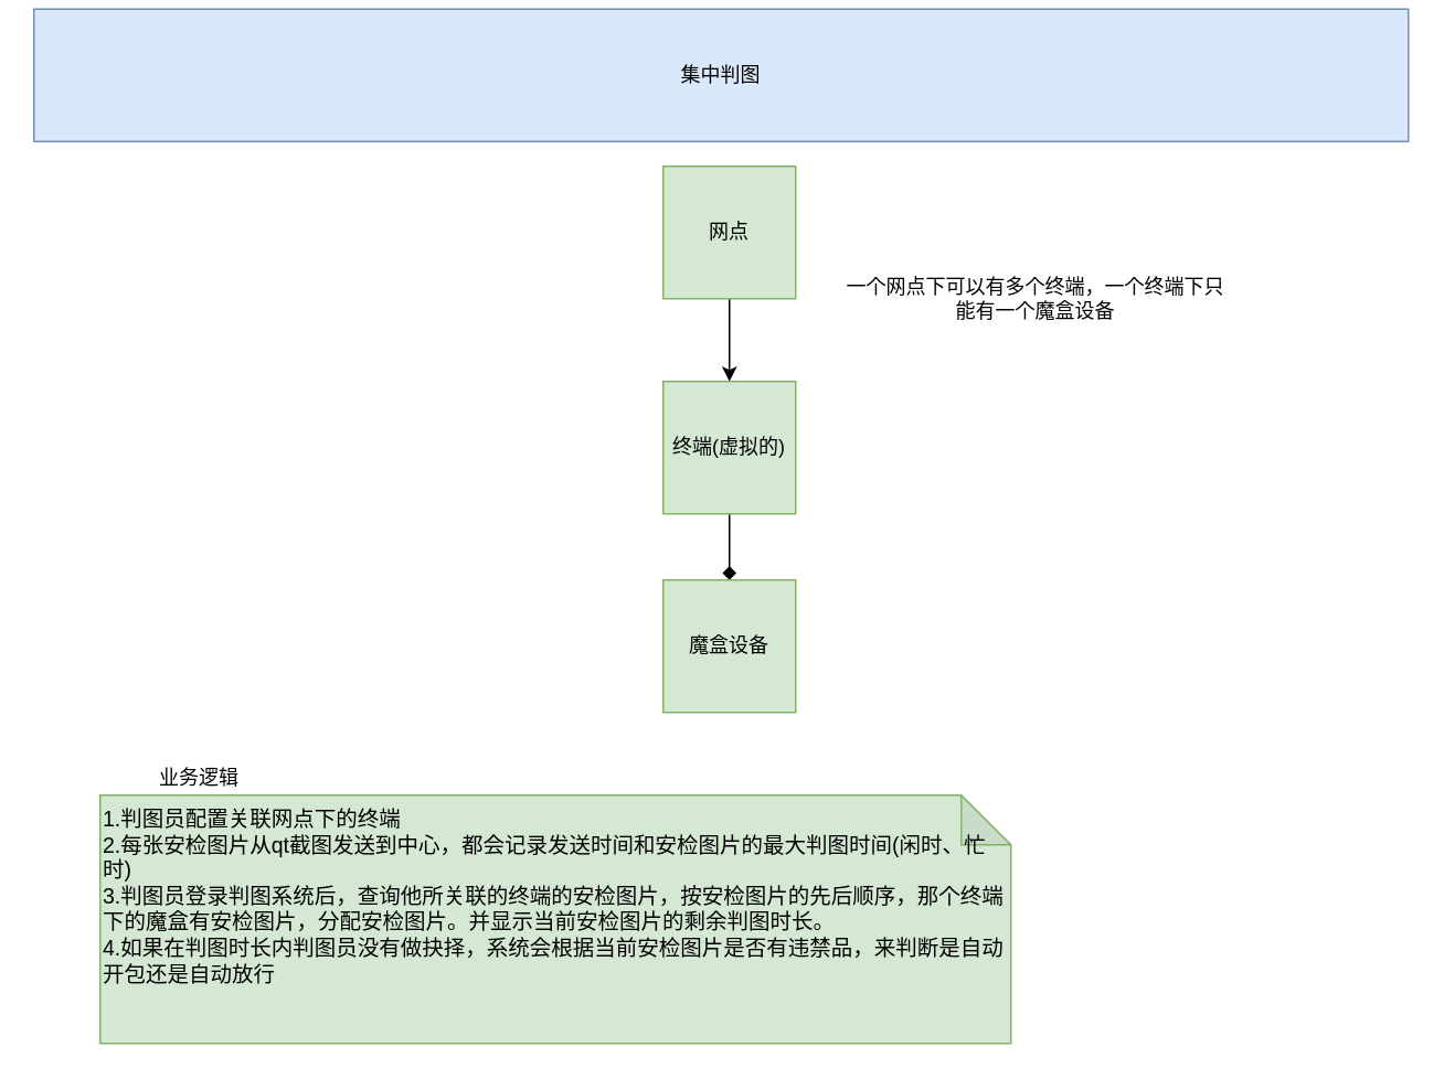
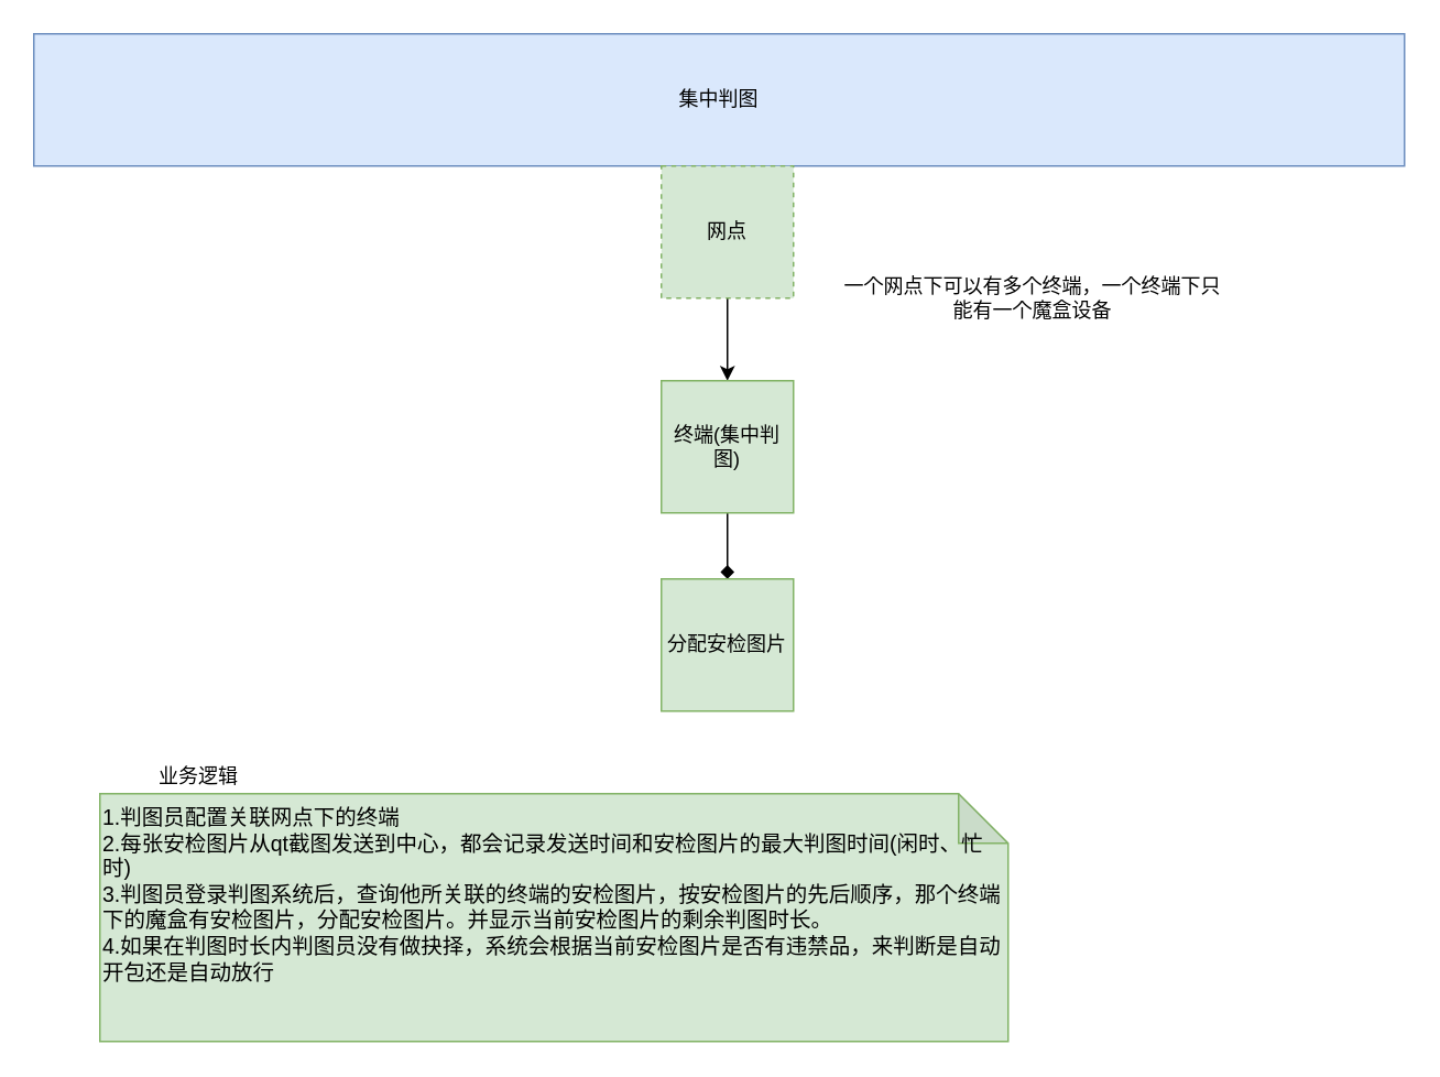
  <mxCell id="0" />
  <mxCell id="1" parent="0" />
- <mxCell id="2" value="集中判图" style="rounded=0;whiteSpace=wrap;html=1;fillColor=#dae8fc;strokeColor=#6c8ebf;" vertex="1" parent="1"><mxGeometry x="20" y="5" width="830" height="80" as="geometry" /></mxCell>
+ <mxCell id="2" value="集中判图" style="rounded=0;whiteSpace=wrap;html=1;fillColor=#dae8fc;strokeColor=#6c8ebf;" vertex="1" parent="1"><mxGeometry width="830" height="80" as="geometry" x="20" y="20" /></mxCell>
  <mxCell id="3" value="" style="edgeStyle=orthogonalEdgeStyle;rounded=0;orthogonalLoop=1;jettySize=auto;html=1;" edge="1" parent="1" source="4" target="6"><mxGeometry relative="1" as="geometry" /></mxCell>
- <mxCell id="4" value="网点" style="whiteSpace=wrap;html=1;aspect=fixed;fillColor=#d5e8d4;strokeColor=#82b366;" vertex="1" parent="1"><mxGeometry x="400" y="100" width="80" height="80" as="geometry" /></mxCell>
+ <mxCell id="4" value="网点" style="whiteSpace=wrap;html=1;aspect=fixed;fillColor=#d5e8d4;strokeColor=#82b366;dashed=1;" vertex="1" parent="1"><mxGeometry x="400" y="100" width="80" height="80" as="geometry" /></mxCell>
  <mxCell id="5" value="" style="edgeStyle=orthogonalEdgeStyle;rounded=0;orthogonalLoop=1;jettySize=auto;html=1;endArrow=diamond;" edge="1" parent="1" source="6" target="7"><mxGeometry relative="1" as="geometry" /></mxCell>
- <mxCell id="6" value="终端(虚拟的)" style="whiteSpace=wrap;html=1;aspect=fixed;fillColor=#d5e8d4;strokeColor=#82b366;" vertex="1" parent="1"><mxGeometry x="400" y="230" width="80" height="80" as="geometry" /></mxCell>
- <mxCell id="7" value="魔盒设备" style="whiteSpace=wrap;html=1;aspect=fixed;fillColor=#d5e8d4;strokeColor=#82b366;" vertex="1" parent="1"><mxGeometry x="400" y="350" width="80" height="80" as="geometry" /></mxCell>
+ <mxCell id="6" value="终端(集中判图)" style="whiteSpace=wrap;html=1;aspect=fixed;fillColor=#d5e8d4;strokeColor=#82b366;" vertex="1" parent="1"><mxGeometry x="400" y="230" width="80" height="80" as="geometry" /></mxCell>
+ <mxCell id="7" value="分配安检图片" style="whiteSpace=wrap;html=1;aspect=fixed;fillColor=#d5e8d4;strokeColor=#82b366;" vertex="1" parent="1"><mxGeometry x="400" y="350" width="80" height="80" as="geometry" /></mxCell>
  <mxCell id="8" value="一个网点下可以有多个终端，一个终端下只能有一个魔盒设备" style="text;html=1;strokeColor=none;fillColor=none;align=center;verticalAlign=middle;whiteSpace=wrap;rounded=0;" vertex="1" parent="1"><mxGeometry x="510" y="165" width="230" height="30" as="geometry" /></mxCell>
  <mxCell id="9" value="业务逻辑" style="text;html=1;strokeColor=none;fillColor=none;align=center;verticalAlign=middle;whiteSpace=wrap;rounded=0;" vertex="1" parent="1"><mxGeometry x="60" y="460" width="120" height="20" as="geometry" /></mxCell>
  <mxCell id="10" value="1.判图员配置关联网点下的终端&lt;br style=&quot;font-size: 13px&quot;&gt;2.每张安检图片从qt截图发送到中心，都会记录发送时间和安检图片的最大判图时间(闲时、忙时)&lt;br style=&quot;font-size: 13px&quot;&gt;3.判图员登录判图系统后，查询他所关联的终端的安检图片，按安检图片的先后顺序，那个终端下的魔盒有安检图片，分配安检图片。并显示当前安检图片的剩余判图时长。&lt;br style=&quot;font-size: 13px&quot;&gt;4.如果在判图时长内判图员没有做抉择，系统会根据当前安检图片是否有违禁品，来判断是自动开包还是自动放行" style="shape=note;whiteSpace=wrap;html=1;backgroundOutline=1;darkOpacity=0.05;align=left;verticalAlign=top;fontSize=13;fillColor=#d5e8d4;strokeColor=#82b366;" vertex="1" parent="1"><mxGeometry x="60" y="480" width="550" height="150" as="geometry" /></mxCell>
